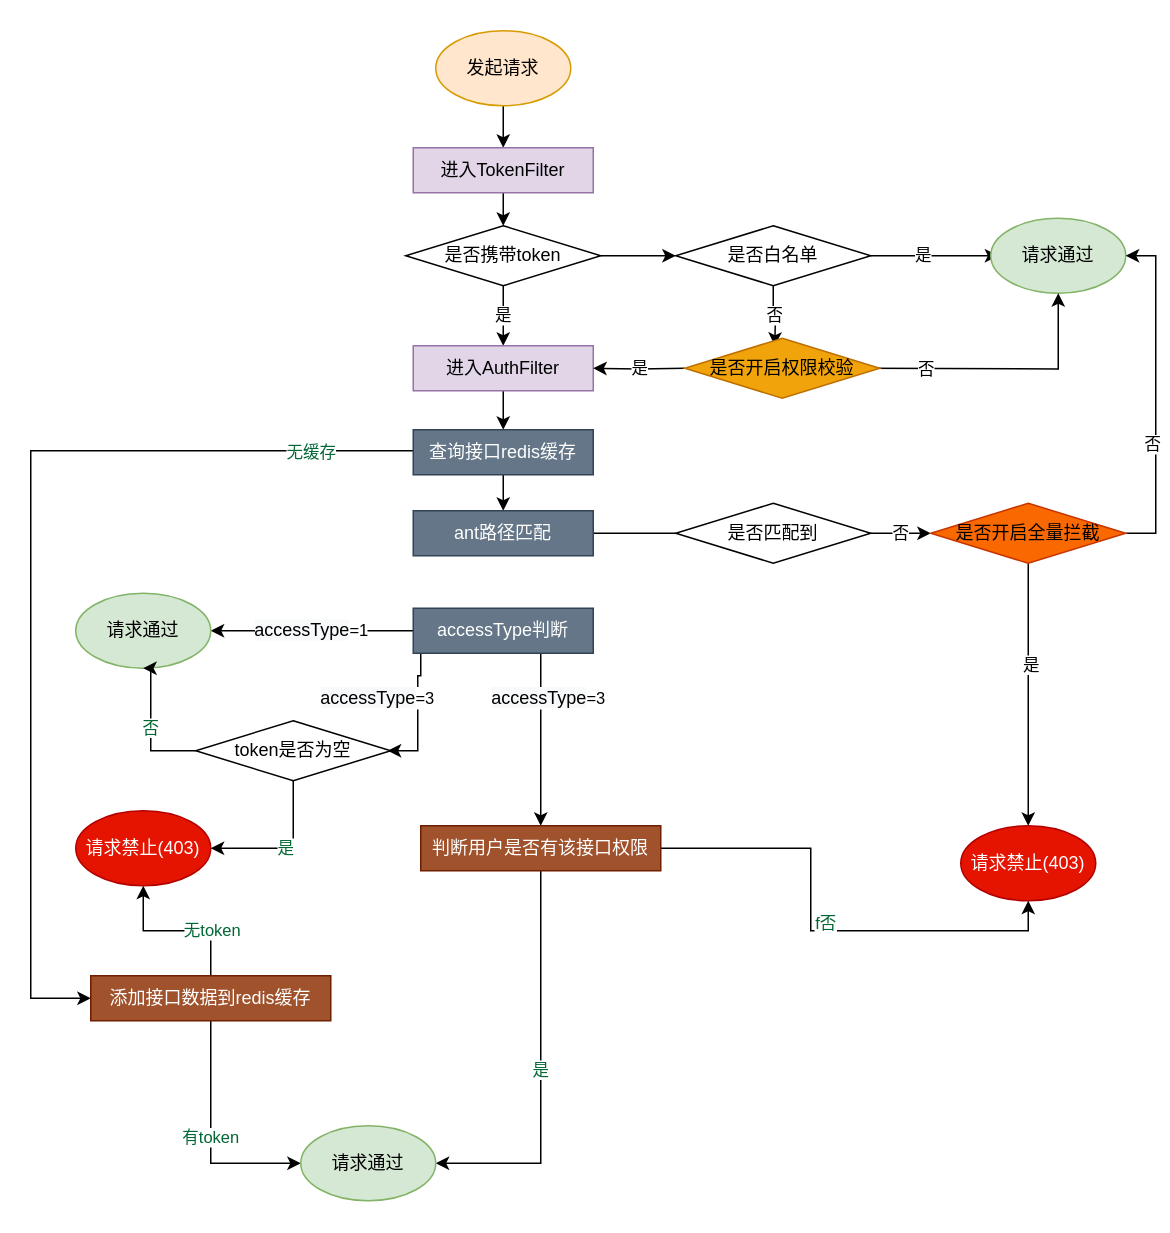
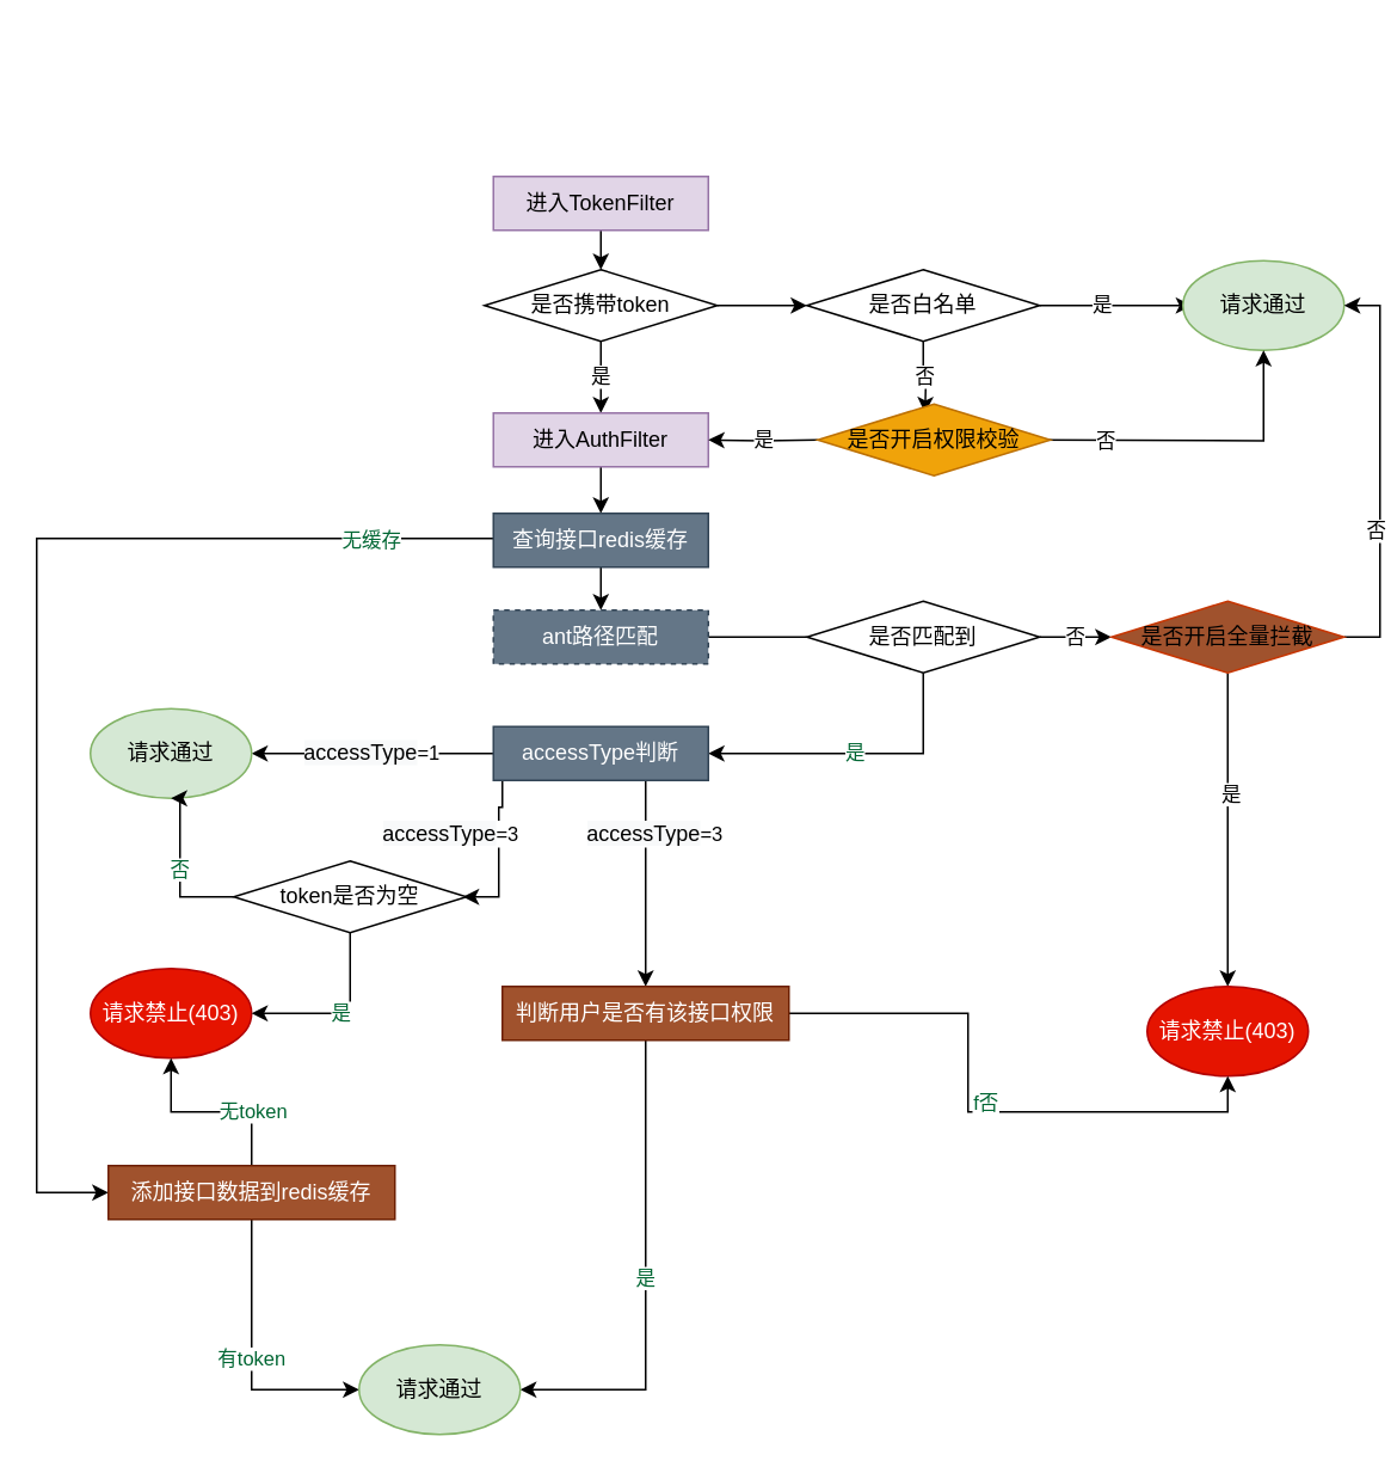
  <mxCell id="0" />
  <mxCell id="1" parent="0" />
  <mxCell id="2" value="是" style="edgeStyle=orthogonalEdgeStyle;rounded=0;orthogonalLoop=1;jettySize=auto;html=1;" edge="1" parent="1" source="4" target="11"><mxGeometry relative="1" as="geometry" /></mxCell>
  <mxCell id="3" value="" style="edgeStyle=orthogonalEdgeStyle;rounded=0;orthogonalLoop=1;jettySize=auto;html=1;" edge="1" parent="1" source="4" target="15"><mxGeometry relative="1" as="geometry" /></mxCell>
  <mxCell id="4" value="是否携带token" style="rhombus;whiteSpace=wrap;html=1;" vertex="1" parent="1"><mxGeometry x="270" y="150" width="130" height="40" as="geometry" /></mxCell>
- <mxCell id="5" value="" style="edgeStyle=orthogonalEdgeStyle;rounded=0;orthogonalLoop=1;jettySize=auto;html=1;" edge="1" parent="1" source="6" target="9"><mxGeometry relative="1" as="geometry" /></mxCell>
- <mxCell id="6" value="发起请求" style="ellipse;whiteSpace=wrap;html=1;fillColor=#ffe6cc;strokeColor=#d79b00;" vertex="1" parent="1"><mxGeometry x="290" y="20" width="90" height="50" as="geometry" /></mxCell>
  <mxCell id="7" value="请求禁止(403)" style="ellipse;whiteSpace=wrap;html=1;fillColor=#e51400;strokeColor=#B20000;fontColor=#ffffff;" vertex="1" parent="1"><mxGeometry x="50" y="540" width="90" height="50" as="geometry" /></mxCell>
  <mxCell id="8" value="" style="edgeStyle=orthogonalEdgeStyle;rounded=0;orthogonalLoop=1;jettySize=auto;html=1;" edge="1" parent="1" source="9" target="4"><mxGeometry relative="1" as="geometry" /></mxCell>
  <mxCell id="9" value="进入TokenFilter" style="rounded=0;whiteSpace=wrap;html=1;fillColor=#e1d5e7;strokeColor=#9673a6;" vertex="1" parent="1"><mxGeometry x="275" y="98" width="120" height="30" as="geometry" /></mxCell>
  <mxCell id="10" style="edgeStyle=orthogonalEdgeStyle;rounded=0;orthogonalLoop=1;jettySize=auto;html=1;entryX=0.5;entryY=0;entryDx=0;entryDy=0;" edge="1" parent="1" source="11" target="23"><mxGeometry relative="1" as="geometry" /></mxCell>
  <mxCell id="11" value="进入AuthFilter" style="rounded=0;whiteSpace=wrap;html=1;fillColor=#e1d5e7;strokeColor=#9673a6;" vertex="1" parent="1"><mxGeometry x="275" y="230" width="120" height="30" as="geometry" /></mxCell>
  <mxCell id="12" value="" style="edgeStyle=orthogonalEdgeStyle;rounded=0;orthogonalLoop=1;jettySize=auto;html=1;" edge="1" parent="1" source="15"><mxGeometry relative="1" as="geometry"><mxPoint x="665" y="170" as="targetPoint" /></mxGeometry></mxCell>
  <mxCell id="13" value="是" style="edgeLabel;html=1;align=center;verticalAlign=middle;resizable=0;points=[];" vertex="1" connectable="0" parent="12"><mxGeometry x="-0.212" y="1" relative="1" as="geometry"><mxPoint as="offset" /></mxGeometry></mxCell>
  <mxCell id="14" value="否" style="edgeStyle=orthogonalEdgeStyle;rounded=0;orthogonalLoop=1;jettySize=auto;html=1;" edge="1" parent="1" source="15"><mxGeometry relative="1" as="geometry"><mxPoint x="516" y="230" as="targetPoint" /></mxGeometry></mxCell>
  <mxCell id="15" value="是否白名单" style="rhombus;whiteSpace=wrap;html=1;" vertex="1" parent="1"><mxGeometry x="450" y="150" width="130" height="40" as="geometry" /></mxCell>
  <mxCell id="16" value="请求通过" style="ellipse;whiteSpace=wrap;html=1;fillColor=#d5e8d4;strokeColor=#82b366;" vertex="1" parent="1"><mxGeometry x="660" y="145" width="90" height="50" as="geometry" /></mxCell>
  <mxCell id="17" value="是" style="edgeStyle=orthogonalEdgeStyle;rounded=0;orthogonalLoop=1;jettySize=auto;html=1;" edge="1" parent="1" target="11"><mxGeometry relative="1" as="geometry"><mxPoint x="456" y="245" as="sourcePoint" /></mxGeometry></mxCell>
  <mxCell id="18" style="edgeStyle=orthogonalEdgeStyle;rounded=0;orthogonalLoop=1;jettySize=auto;html=1;entryX=0.5;entryY=1;entryDx=0;entryDy=0;" edge="1" parent="1" target="16"><mxGeometry relative="1" as="geometry"><mxPoint x="576" y="245" as="sourcePoint" /><mxPoint x="710" y="215" as="targetPoint" /></mxGeometry></mxCell>
  <mxCell id="19" value="否" style="edgeLabel;html=1;align=center;verticalAlign=middle;resizable=0;points=[];" vertex="1" connectable="0" parent="18"><mxGeometry x="-0.553" y="1" relative="1" as="geometry"><mxPoint y="1" as="offset" /></mxGeometry></mxCell>
  <mxCell id="20" value="" style="edgeStyle=orthogonalEdgeStyle;rounded=0;orthogonalLoop=1;jettySize=auto;html=1;" edge="1" parent="1" source="23" target="26"><mxGeometry relative="1" as="geometry" /></mxCell>
  <mxCell id="21" style="edgeStyle=orthogonalEdgeStyle;rounded=0;orthogonalLoop=1;jettySize=auto;html=1;entryX=0;entryY=0.5;entryDx=0;entryDy=0;fontColor=#006633;" edge="1" parent="1" source="23" target="52"><mxGeometry relative="1" as="geometry"><Array as="points"><mxPoint x="20" y="300" /><mxPoint x="20" y="665" /></Array></mxGeometry></mxCell>
  <mxCell id="22" value="无缓存" style="edgeLabel;html=1;align=center;verticalAlign=middle;resizable=0;points=[];fontColor=#006633;" vertex="1" connectable="0" parent="21"><mxGeometry x="-0.792" relative="1" as="geometry"><mxPoint as="offset" /></mxGeometry></mxCell>
  <mxCell id="23" value="查询接口redis缓存" style="rounded=0;whiteSpace=wrap;html=1;fillColor=#647687;strokeColor=#314354;fontColor=#ffffff;" vertex="1" parent="1"><mxGeometry x="275" y="286" width="120" height="30" as="geometry" /></mxCell>
  <mxCell id="24" value="是否开启权限校验" style="rhombus;whiteSpace=wrap;html=1;fillColor=#f0a30a;fontColor=#000000;strokeColor=#BD7000;" vertex="1" parent="1"><mxGeometry x="456" y="225" width="130" height="40" as="geometry" /></mxCell>
  <mxCell id="25" value="" style="edgeStyle=orthogonalEdgeStyle;rounded=0;orthogonalLoop=1;jettySize=auto;html=1;endArrow=none;" edge="1" parent="1" source="26" target="29"><mxGeometry relative="1" as="geometry" /></mxCell>
- <mxCell id="26" value="ant路径匹配" style="rounded=0;whiteSpace=wrap;html=1;fillColor=#647687;strokeColor=#314354;fontColor=#ffffff;" vertex="1" parent="1"><mxGeometry x="275" y="340" width="120" height="30" as="geometry" /></mxCell>
+ <mxCell id="26" value="ant路径匹配" style="rounded=0;whiteSpace=wrap;html=1;fillColor=#647687;strokeColor=#314354;fontColor=#ffffff;dashed=1;" vertex="1" parent="1"><mxGeometry x="275" y="340" width="120" height="30" as="geometry" /></mxCell>
  <mxCell id="27" value="否" style="edgeStyle=orthogonalEdgeStyle;rounded=0;orthogonalLoop=1;jettySize=auto;html=1;" edge="1" parent="1" source="29" target="34"><mxGeometry relative="1" as="geometry" /></mxCell>
+ <mxCell id="28" value="是" style="edgeStyle=orthogonalEdgeStyle;rounded=0;orthogonalLoop=1;jettySize=auto;html=1;entryX=1;entryY=0.5;entryDx=0;entryDy=0;fontColor=#006633;" edge="1" parent="1" source="29" target="39"><mxGeometry relative="1" as="geometry"><Array as="points"><mxPoint x="515" y="420" /></Array></mxGeometry></mxCell>
  <mxCell id="29" value="是否匹配到" style="rhombus;whiteSpace=wrap;html=1;" vertex="1" parent="1"><mxGeometry x="450" y="335" width="130" height="40" as="geometry" /></mxCell>
  <mxCell id="30" style="edgeStyle=orthogonalEdgeStyle;rounded=0;orthogonalLoop=1;jettySize=auto;html=1;exitX=1;exitY=0.5;exitDx=0;exitDy=0;entryX=1;entryY=0.5;entryDx=0;entryDy=0;" edge="1" parent="1" source="34" target="16"><mxGeometry relative="1" as="geometry" /></mxCell>
  <mxCell id="31" value="否" style="edgeLabel;html=1;align=center;verticalAlign=middle;resizable=0;points=[];" vertex="1" connectable="0" parent="30"><mxGeometry x="-0.292" y="3" relative="1" as="geometry"><mxPoint as="offset" /></mxGeometry></mxCell>
  <mxCell id="32" style="edgeStyle=orthogonalEdgeStyle;rounded=0;orthogonalLoop=1;jettySize=auto;html=1;" edge="1" parent="1" source="34" target="40"><mxGeometry relative="1" as="geometry" /></mxCell>
  <mxCell id="33" value="是" style="edgeLabel;html=1;align=center;verticalAlign=middle;resizable=0;points=[];" vertex="1" connectable="0" parent="32"><mxGeometry x="-0.234" y="1" relative="1" as="geometry"><mxPoint as="offset" /></mxGeometry></mxCell>
- <mxCell id="34" value="是否开启全量拦截" style="rhombus;whiteSpace=wrap;html=1;fillColor=#fa6800;fontColor=#000000;strokeColor=#C73500;" vertex="1" parent="1"><mxGeometry x="620" y="335" width="130" height="40" as="geometry" /></mxCell>
+ <mxCell id="34" value="是否开启全量拦截" style="rhombus;whiteSpace=wrap;html=1;fillColor=#a0522d;fontColor=#000000;strokeColor=#C73500;" vertex="1" parent="1"><mxGeometry x="620" y="335" width="130" height="40" as="geometry" /></mxCell>
  <mxCell id="35" value="&lt;span style=&quot;font-size: 12px; background-color: rgb(248, 249, 250);&quot;&gt;accessType&lt;/span&gt;=1" style="edgeStyle=orthogonalEdgeStyle;rounded=0;orthogonalLoop=1;jettySize=auto;html=1;entryX=1;entryY=0.5;entryDx=0;entryDy=0;" edge="1" parent="1" source="39" target="41"><mxGeometry relative="1" as="geometry" /></mxCell>
  <mxCell id="36" style="edgeStyle=orthogonalEdgeStyle;rounded=0;orthogonalLoop=1;jettySize=auto;html=1;entryX=1;entryY=0.5;entryDx=0;entryDy=0;fontColor=#006633;" edge="1" parent="1"><mxGeometry relative="1" as="geometry"><mxPoint x="288" y="435" as="sourcePoint" /><mxPoint x="258" y="500" as="targetPoint" /><Array as="points"><mxPoint x="280" y="435" /><mxPoint x="280" y="450" /><mxPoint x="278" y="450" /><mxPoint x="278" y="500" /></Array></mxGeometry></mxCell>
  <mxCell id="37" value="&lt;span style=&quot;color: rgb(0, 0, 0); font-size: 12px; background-color: rgb(248, 249, 250);&quot;&gt;accessType&lt;/span&gt;&lt;span style=&quot;color: rgb(0, 0, 0);&quot;&gt;=3&lt;/span&gt;" style="edgeLabel;html=1;align=center;verticalAlign=middle;resizable=0;points=[];fontColor=#006633;" vertex="1" connectable="0" parent="36"><mxGeometry x="-0.186" relative="1" as="geometry"><mxPoint x="-28" as="offset" /></mxGeometry></mxCell>
  <mxCell id="38" value="" style="edgeStyle=orthogonalEdgeStyle;rounded=0;orthogonalLoop=1;jettySize=auto;html=1;fontColor=#006633;" edge="1" parent="1" source="39" target="47"><mxGeometry relative="1" as="geometry"><Array as="points"><mxPoint x="360" y="450" /><mxPoint x="360" y="450" /></Array></mxGeometry></mxCell>
  <mxCell id="39" value="accessType判断" style="rounded=0;whiteSpace=wrap;html=1;fillColor=#647687;strokeColor=#314354;fontColor=#ffffff;" vertex="1" parent="1"><mxGeometry x="275" y="405" width="120" height="30" as="geometry" /></mxCell>
  <mxCell id="40" value="请求禁止(403)" style="ellipse;whiteSpace=wrap;html=1;fillColor=#e51400;strokeColor=#B20000;fontColor=#ffffff;" vertex="1" parent="1"><mxGeometry x="640" y="550" width="90" height="50" as="geometry" /></mxCell>
  <mxCell id="41" value="请求通过" style="ellipse;whiteSpace=wrap;html=1;fillColor=#d5e8d4;strokeColor=#82b366;" vertex="1" parent="1"><mxGeometry x="50" y="395" width="90" height="50" as="geometry" /></mxCell>
  <mxCell id="42" value="否" style="edgeStyle=orthogonalEdgeStyle;rounded=0;orthogonalLoop=1;jettySize=auto;html=1;fontColor=#006633;entryX=0.5;entryY=1;entryDx=0;entryDy=0;" edge="1" parent="1" source="44" target="41"><mxGeometry relative="1" as="geometry"><mxPoint x="100" y="470" as="targetPoint" /><Array as="points"><mxPoint x="100" y="500" /><mxPoint x="100" y="445" /></Array></mxGeometry></mxCell>
  <mxCell id="43" value="是" style="edgeStyle=orthogonalEdgeStyle;rounded=0;orthogonalLoop=1;jettySize=auto;html=1;entryX=1;entryY=0.5;entryDx=0;entryDy=0;fontColor=#006633;" edge="1" parent="1" source="44" target="7"><mxGeometry relative="1" as="geometry" /></mxCell>
  <mxCell id="44" value="token是否为空&lt;br&gt;" style="rhombus;whiteSpace=wrap;html=1;" vertex="1" parent="1"><mxGeometry x="130" y="480" width="130" height="40" as="geometry" /></mxCell>
  <mxCell id="45" value="是" style="edgeStyle=orthogonalEdgeStyle;rounded=0;orthogonalLoop=1;jettySize=auto;html=1;exitX=0.5;exitY=1;exitDx=0;exitDy=0;entryX=1;entryY=0.5;entryDx=0;entryDy=0;fontColor=#006633;" edge="1" parent="1" source="47" target="53"><mxGeometry relative="1" as="geometry" /></mxCell>
  <mxCell id="46" value="f否" style="edgeStyle=orthogonalEdgeStyle;rounded=0;orthogonalLoop=1;jettySize=auto;html=1;entryX=0.5;entryY=1;entryDx=0;entryDy=0;fontColor=#006633;" edge="1" parent="1" source="47" target="40"><mxGeometry x="0.032" y="5" relative="1" as="geometry"><mxPoint as="offset" /></mxGeometry></mxCell>
  <mxCell id="47" value="判断用户是否有该接口权限" style="whiteSpace=wrap;html=1;fillColor=#a0522d;strokeColor=#6D1F00;fontColor=#ffffff;rounded=0;" vertex="1" parent="1"><mxGeometry x="280" y="550" width="160" height="30" as="geometry" /></mxCell>
  <mxCell id="48" value="&lt;span style=&quot;color: rgb(0, 0, 0); font-size: 12px; background-color: rgb(248, 249, 250);&quot;&gt;accessType&lt;/span&gt;&lt;span style=&quot;color: rgb(0, 0, 0);&quot;&gt;=3&lt;/span&gt;" style="edgeLabel;html=1;align=center;verticalAlign=middle;resizable=0;points=[];fontColor=#006633;" vertex="1" connectable="0" parent="1"><mxGeometry x="260" y="470.003" as="geometry"><mxPoint x="104" y="-6" as="offset" /></mxGeometry></mxCell>
  <mxCell id="49" value="有token" style="edgeStyle=orthogonalEdgeStyle;rounded=0;orthogonalLoop=1;jettySize=auto;html=1;entryX=0;entryY=0.5;entryDx=0;entryDy=0;fontColor=#006633;" edge="1" parent="1" source="52" target="53"><mxGeometry relative="1" as="geometry" /></mxCell>
  <mxCell id="50" style="edgeStyle=orthogonalEdgeStyle;rounded=0;orthogonalLoop=1;jettySize=auto;html=1;fontColor=#006633;" edge="1" parent="1" source="52" target="7"><mxGeometry relative="1" as="geometry" /></mxCell>
  <mxCell id="51" value="无token" style="edgeLabel;html=1;align=center;verticalAlign=middle;resizable=0;points=[];fontColor=#006633;" vertex="1" connectable="0" parent="50"><mxGeometry x="-0.429" y="-1" relative="1" as="geometry"><mxPoint as="offset" /></mxGeometry></mxCell>
  <mxCell id="52" value="添加接口数据到redis缓存" style="rounded=0;whiteSpace=wrap;html=1;fillColor=#a0522d;strokeColor=#6D1F00;fontColor=#ffffff;" vertex="1" parent="1"><mxGeometry x="60" y="650" width="160" height="30" as="geometry" /></mxCell>
  <mxCell id="53" value="请求通过" style="ellipse;whiteSpace=wrap;html=1;fillColor=#d5e8d4;strokeColor=#82b366;" vertex="1" parent="1"><mxGeometry x="200" y="750" width="90" height="50" as="geometry" /></mxCell>
